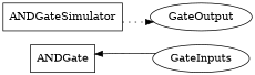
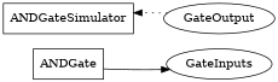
  digraph {
    rankdir=LR
    node [shape=box]
    ANDGate
    GateInputs [shape=oval]
    ANDGateSimulator
    GateOutput [shape=oval]
-   GateInputs -> ANDGate
-   ANDGateSimulator -> GateOutput [style=dotted]
+   ANDGate -> GateInputs
+   GateOutput -> ANDGateSimulator [style=dotted]
  }
